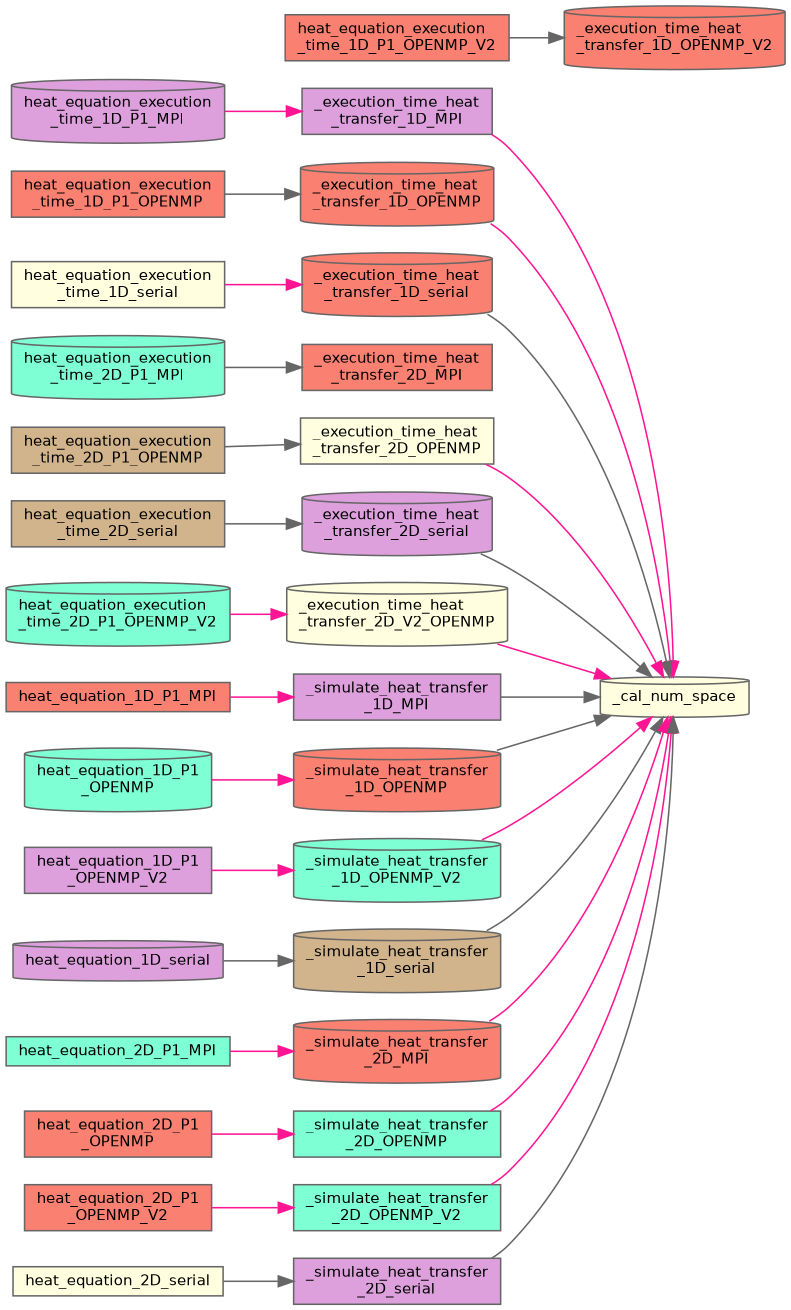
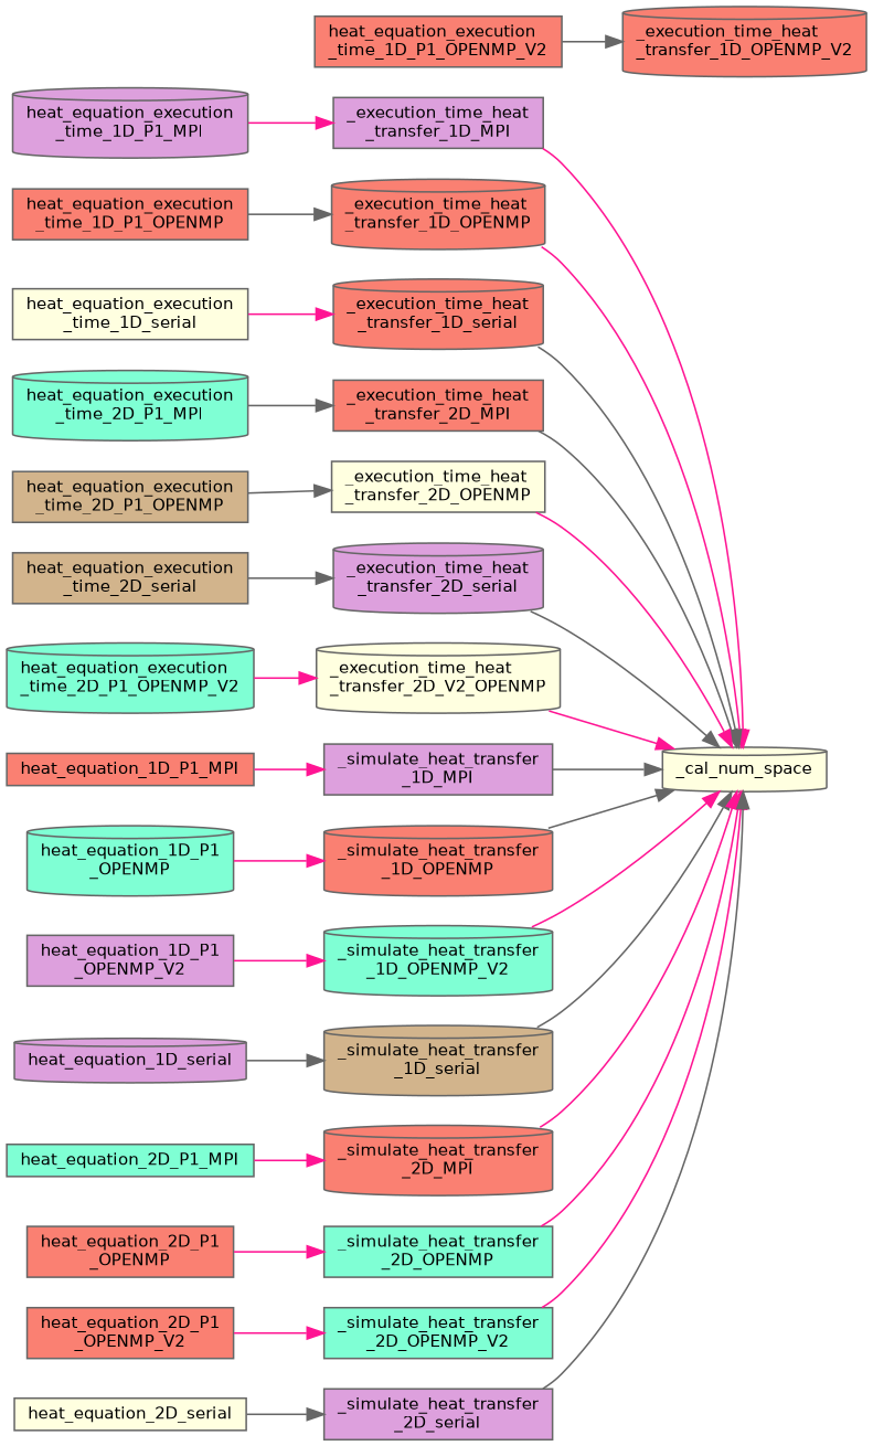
  digraph {
    fontname="DejaVu Sans"
    rankdir=RL
    node [color=grey40 fillcolor=salmon fontname="DejaVu Sans" fontsize=10 shape=box style=filled]
    edge [color=deeppink dir=back fontname="DejaVu Sans" fontsize=10 labelfontname=Helvetica labelfontsize=10 style=solid]
    n1 [color=gray40 fillcolor=lightyellow fontcolor=black height=0.2 label=_cal_num_space shape=cylinder width=0.4]
    n2 [fillcolor=plum height=0.2 label="_execution_time_heat\l_transfer_1D_MPI" width=0.4]
    n3 [height=0.2 label="_execution_time_heat\l_transfer_1D_OPENMP" shape=cylinder width=0.4]
    n4 [height=0.2 label="_execution_time_heat\l_transfer_1D_serial" shape=cylinder width=0.4]
    n5 [height=0.2 label="_execution_time_heat\l_transfer_2D_MPI" width=0.4]
    n6 [fillcolor=lightyellow height=0.2 label="_execution_time_heat\l_transfer_2D_OPENMP" width=0.4]
    n7 [fillcolor=plum height=0.2 label="_execution_time_heat\l_transfer_2D_serial" shape=cylinder width=0.4]
    n8 [fillcolor=lightyellow height=0.2 label="_execution_time_heat\l_transfer_2D_V2_OPENMP" shape=cylinder width=0.4]
    n9 [fillcolor=plum height=0.2 label="_simulate_heat_transfer\l_1D_MPI" width=0.4]
    n10 [height=0.2 label="_simulate_heat_transfer\l_1D_OPENMP" shape=cylinder width=0.4]
    n11 [fillcolor=aquamarine height=0.2 label="_simulate_heat_transfer\l_1D_OPENMP_V2" shape=cylinder width=0.4]
    n12 [fillcolor=tan height=0.2 label="_simulate_heat_transfer\l_1D_serial" shape=cylinder width=0.4]
    n13 [height=0.2 label="_simulate_heat_transfer\l_2D_MPI" shape=cylinder width=0.4]
    n14 [fillcolor=aquamarine height=0.2 label="_simulate_heat_transfer\l_2D_OPENMP" width=0.4]
    n15 [fillcolor=aquamarine height=0.2 label="_simulate_heat_transfer\l_2D_OPENMP_V2" width=0.4]
    n16 [fillcolor=plum height=0.2 label="_simulate_heat_transfer\l_2D_serial" width=0.4]
    n17 [fillcolor=plum height=0.2 label="heat_equation_execution\l_time_1D_P1_MPI" shape=cylinder width=0.4]
    n18 [height=0.2 label="heat_equation_execution\l_time_1D_P1_OPENMP" width=0.4]
    n19 [height=0.2 label="_execution_time_heat\l_transfer_1D_OPENMP_V2" shape=cylinder width=0.4]
    n20 [height=0.2 label="heat_equation_execution\l_time_1D_P1_OPENMP_V2" width=0.4]
    n21 [fillcolor=lightyellow height=0.2 label="heat_equation_execution\l_time_1D_serial" width=0.4]
    n22 [fillcolor=aquamarine height=0.2 label="heat_equation_execution\l_time_2D_P1_MPI" shape=cylinder width=0.4]
    n23 [fillcolor=tan height=0.2 label="heat_equation_execution\l_time_2D_P1_OPENMP" width=0.4]
    n24 [fillcolor=tan height=0.2 label="heat_equation_execution\l_time_2D_serial" width=0.4]
    n25 [fillcolor=aquamarine height=0.2 label="heat_equation_execution\l_time_2D_P1_OPENMP_V2" shape=cylinder width=0.4]
    n26 [height=0.2 label=heat_equation_1D_P1_MPI width=0.4]
    n27 [fillcolor=aquamarine height=0.2 label="heat_equation_1D_P1\l_OPENMP" shape=cylinder width=0.4]
    n28 [fillcolor=plum height=0.2 label="heat_equation_1D_P1\l_OPENMP_V2" width=0.4]
    n29 [fillcolor=plum height=0.2 label=heat_equation_1D_serial shape=cylinder width=0.4]
    n30 [fillcolor=aquamarine height=0.2 label=heat_equation_2D_P1_MPI width=0.4]
    n31 [height=0.2 label="heat_equation_2D_P1\l_OPENMP" width=0.4]
    n32 [height=0.2 label="heat_equation_2D_P1\l_OPENMP_V2" width=0.4]
    n33 [fillcolor=lightyellow height=0.2 label=heat_equation_2D_serial width=0.4]
    n1 -> n2
    n1 -> n3
    n1 -> n4 [color=gray40]
+   n1 -> n5 [color=gray40]
    n1 -> n6
    n1 -> n7 [color=gray40]
    n1 -> n8
    n1 -> n9 [color=gray40]
    n1 -> n10 [color=gray40]
    n1 -> n11
    n1 -> n12 [color=gray40]
    n1 -> n13
    n1 -> n14
    n1 -> n15
    n1 -> n16 [color=gray40]
    n2 -> n17
    n3 -> n18 [color=gray40]
    n4 -> n21
    n5 -> n22 [color=gray40]
    n6 -> n23 [color=gray40]
    n7 -> n24 [color=gray40]
    n8 -> n25
    n9 -> n26
    n10 -> n27
    n11 -> n28
    n12 -> n29 [color=gray40]
    n13 -> n30
    n14 -> n31
    n15 -> n32
    n16 -> n33 [color=gray40]
    n19 -> n20 [color=gray40]
  }
